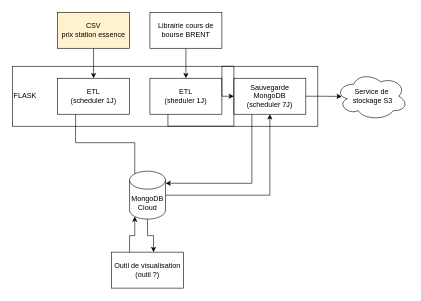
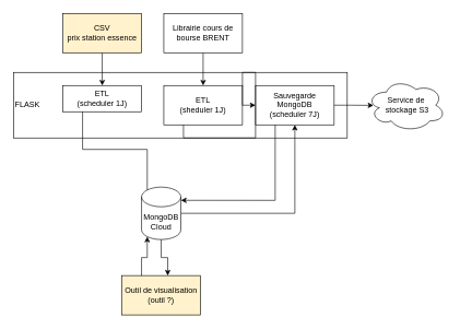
  <mxCell id="0" />
  <mxCell id="1" parent="0" />
  <mxCell id="2" value="FLASK" style="rounded=0;whiteSpace=wrap;html=1;align=left;" vertex="1" parent="1"><mxGeometry x="20" y="110" width="509" height="100" as="geometry" /></mxCell>
  <mxCell id="3" style="edgeStyle=orthogonalEdgeStyle;rounded=0;orthogonalLoop=1;jettySize=auto;html=1;exitX=0.5;exitY=1;exitDx=0;exitDy=0;" edge="1" parent="1" source="4" target="7"><mxGeometry relative="1" as="geometry" /></mxCell>
  <mxCell id="4" value="CSV&lt;div&gt;prix station essence&lt;/div&gt;" style="rounded=0;whiteSpace=wrap;html=1;fillColor=#fff2cc;" vertex="1" parent="1"><mxGeometry x="95" y="20" width="120" height="60" as="geometry" /></mxCell>
  <mxCell id="5" style="edgeStyle=orthogonalEdgeStyle;rounded=0;orthogonalLoop=1;jettySize=auto;html=1;exitX=0.5;exitY=1;exitDx=0;exitDy=0;" edge="1" parent="1" source="6" target="8"><mxGeometry relative="1" as="geometry" /></mxCell>
  <mxCell id="6" value="Librairie cours de bourse BRENT" style="rounded=0;whiteSpace=wrap;html=1;" vertex="1" parent="1"><mxGeometry x="249" y="20" width="120" height="60" as="geometry" /></mxCell>
- <mxCell id="7" value="ETL&lt;br&gt;(scheduler 1J)" style="rounded=0;whiteSpace=wrap;html=1;" vertex="1" parent="1"><mxGeometry x="95" y="130" width="120" height="60" as="geometry" /></mxCell>
+ <mxCell id="7" value="ETL&lt;br&gt;(scheduler 1J)" style="rounded=0;whiteSpace=wrap;html=1;" vertex="1" parent="1"><mxGeometry x="95" y="130" width="120" height="40" as="geometry" /></mxCell>
  <mxCell id="8" value="ETL&lt;br&gt;(sheduler 1J)" style="rounded=0;whiteSpace=wrap;html=1;" vertex="1" parent="1"><mxGeometry x="249" y="130" width="120" height="60" as="geometry" /></mxCell>
  <mxCell id="9" style="edgeStyle=orthogonalEdgeStyle;rounded=0;orthogonalLoop=1;jettySize=auto;html=1;exitX=1;exitY=0.5;exitDx=0;exitDy=0;exitPerimeter=0;entryX=0.5;entryY=1;entryDx=0;entryDy=0;" edge="1" parent="1" source="10" target="14"><mxGeometry relative="1" as="geometry" /></mxCell>
  <mxCell id="10" value="MongoDB&lt;br&gt;Cloud" style="shape=cylinder3;whiteSpace=wrap;html=1;boundedLbl=1;backgroundOutline=1;size=15;" vertex="1" parent="1"><mxGeometry x="215" y="285" width="60" height="80" as="geometry" /></mxCell>
- <mxCell id="11" value="Outil de visualisation&lt;br&gt;(outil ?)" style="rounded=0;whiteSpace=wrap;html=1;" vertex="1" parent="1"><mxGeometry x="185" y="420" width="120" height="60" as="geometry" /></mxCell>
+ <mxCell id="11" value="Outil de visualisation&lt;br&gt;(outil ?)" style="rounded=0;whiteSpace=wrap;html=1;fillColor=#fff2cc;" vertex="1" parent="1"><mxGeometry x="185" y="420" width="120" height="60" as="geometry" /></mxCell>
  <mxCell id="12" style="edgeStyle=orthogonalEdgeStyle;rounded=0;orthogonalLoop=1;jettySize=auto;html=1;exitX=0.25;exitY=0;exitDx=0;exitDy=0;entryX=0.145;entryY=1;entryDx=0;entryDy=-4.35;entryPerimeter=0;" edge="1" parent="1" source="11" target="10"><mxGeometry relative="1" as="geometry" /></mxCell>
  <mxCell id="13" style="edgeStyle=orthogonalEdgeStyle;rounded=0;orthogonalLoop=1;jettySize=auto;html=1;exitX=0.5;exitY=1;exitDx=0;exitDy=0;exitPerimeter=0;entryX=0.583;entryY=0;entryDx=0;entryDy=0;entryPerimeter=0;" edge="1" parent="1" source="10" target="11"><mxGeometry relative="1" as="geometry" /></mxCell>
  <mxCell id="14" value="Sauvegarde MongoDB&lt;br&gt;(scheduler 7J)" style="rounded=0;whiteSpace=wrap;html=1;" vertex="1" parent="1"><mxGeometry x="389" y="130" width="120" height="60" as="geometry" /></mxCell>
  <mxCell id="15" style="edgeStyle=orthogonalEdgeStyle;rounded=0;orthogonalLoop=1;jettySize=auto;html=1;exitX=0.25;exitY=1;exitDx=0;exitDy=0;entryX=0.145;entryY=0;entryDx=0;entryDy=4.35;entryPerimeter=0;endArrow=none;" edge="1" parent="1" source="7" target="10"><mxGeometry relative="1" as="geometry" /></mxCell>
  <mxCell id="16" style="edgeStyle=orthogonalEdgeStyle;rounded=0;orthogonalLoop=1;jettySize=auto;html=1;exitX=0.25;exitY=1;exitDx=0;exitDy=0;" edge="1" parent="1" source="8" target="14"><mxGeometry relative="1" as="geometry" /></mxCell>
  <mxCell id="17" style="edgeStyle=orthogonalEdgeStyle;rounded=0;orthogonalLoop=1;jettySize=auto;html=1;exitX=0.25;exitY=1;exitDx=0;exitDy=0;entryX=1.002;entryY=0.252;entryDx=0;entryDy=0;entryPerimeter=0;" edge="1" parent="1" source="14" target="10"><mxGeometry relative="1" as="geometry" /></mxCell>
  <mxCell id="18" value="Service de&lt;br&gt;&amp;nbsp;stockage S3" style="ellipse;shape=cloud;whiteSpace=wrap;html=1;" vertex="1" parent="1"><mxGeometry x="559" y="120" width="120" height="80" as="geometry" /></mxCell>
  <mxCell id="19" style="edgeStyle=orthogonalEdgeStyle;rounded=0;orthogonalLoop=1;jettySize=auto;html=1;exitX=1;exitY=0.5;exitDx=0;exitDy=0;entryX=0.083;entryY=0.504;entryDx=0;entryDy=0;entryPerimeter=0;" edge="1" parent="1" source="14" target="18"><mxGeometry relative="1" as="geometry" /></mxCell>
